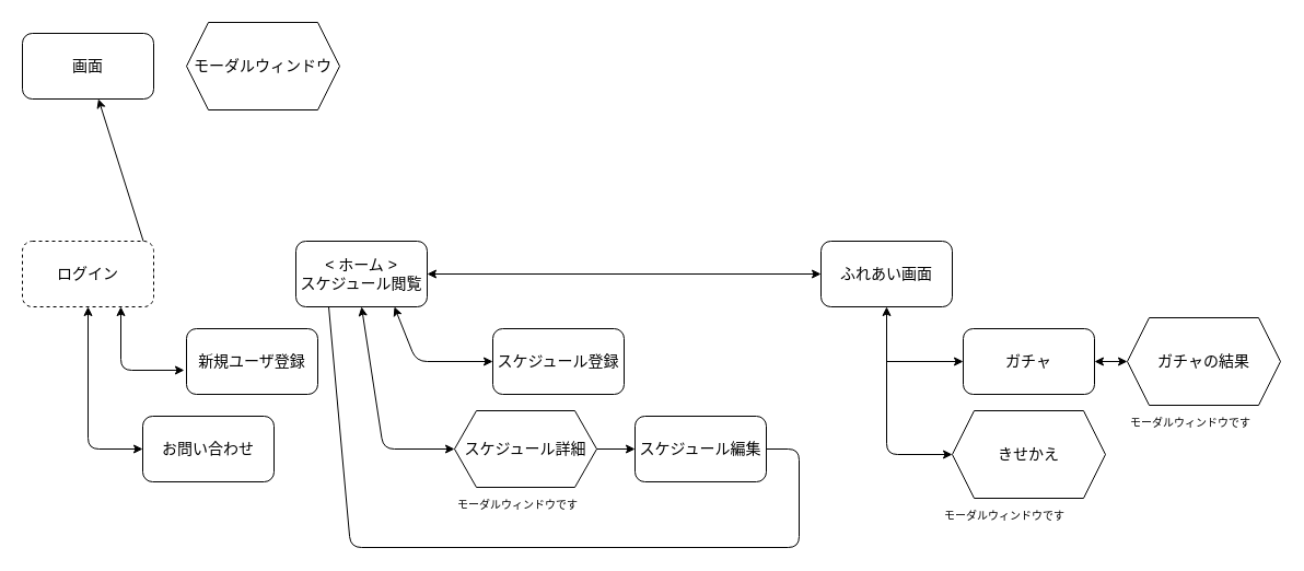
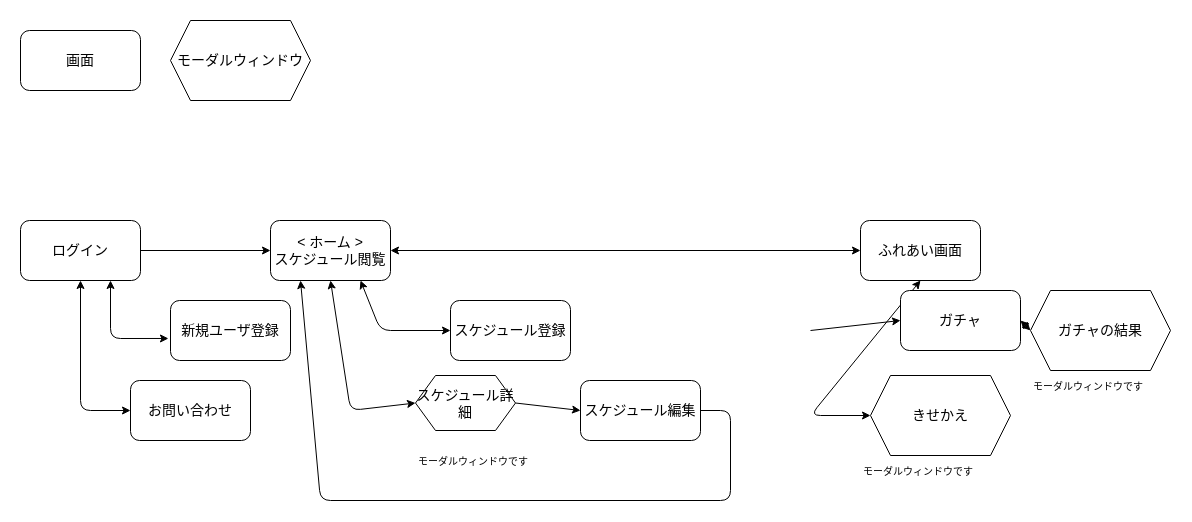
  <mxCell id="0" />
  <mxCell id="1" parent="0" />
- <mxCell id="2" style="edgeStyle=none;html=1;exitX=1;exitY=0.5;exitDx=0;exitDy=0;fontSize=14;startArrow=none;startFill=0;endArrow=classic;endFill=1;" parent="1" source="5" target="6" edge="1"><mxGeometry relative="1" as="geometry" /></mxCell>
+ <mxCell id="2" style="edgeStyle=none;html=1;exitX=1;exitY=0.5;exitDx=0;exitDy=0;entryX=0;entryY=0.5;entryDx=0;entryDy=0;fontSize=14;startArrow=none;startFill=0;endArrow=classic;endFill=1;" parent="1" source="5" target="10" edge="1"><mxGeometry relative="1" as="geometry" /></mxCell>
  <mxCell id="3" style="edgeStyle=none;html=1;exitX=0.75;exitY=1;exitDx=0;exitDy=0;entryX=-0.017;entryY=0.633;entryDx=0;entryDy=0;entryPerimeter=0;fontSize=14;startArrow=classic;startFill=1;endArrow=classic;endFill=1;" parent="1" source="5" target="14" edge="1"><mxGeometry relative="1" as="geometry"><Array as="points"><mxPoint x="110" y="338" /></Array></mxGeometry></mxCell>
  <mxCell id="4" style="edgeStyle=none;html=1;exitX=0.5;exitY=1;exitDx=0;exitDy=0;entryX=0;entryY=0.5;entryDx=0;entryDy=0;fontSize=14;startArrow=classic;startFill=1;endArrow=classic;endFill=1;" parent="1" source="5" target="22" edge="1"><mxGeometry relative="1" as="geometry"><Array as="points"><mxPoint x="80" y="410" /></Array></mxGeometry></mxCell>
- <mxCell id="5" value="&lt;font style=&quot;font-size: 14px;&quot;&gt;ログイン&lt;br&gt;&lt;/font&gt;" style="rounded=1;whiteSpace=wrap;html=1;fontSize=14;dashed=1;" parent="1" vertex="1"><mxGeometry x="20" y="220" width="120" height="60" as="geometry" /></mxCell>
+ <mxCell id="5" value="&lt;font style=&quot;font-size: 14px;&quot;&gt;ログイン&lt;br&gt;&lt;/font&gt;" style="rounded=1;whiteSpace=wrap;html=1;fontSize=14;" parent="1" vertex="1"><mxGeometry x="20" y="220" width="120" height="60" as="geometry" /></mxCell>
  <mxCell id="6" value="&lt;font style=&quot;font-size: 14px;&quot;&gt;画面&lt;/font&gt;" style="rounded=1;whiteSpace=wrap;html=1;fontSize=14;" parent="1" vertex="1"><mxGeometry x="20" y="30" width="120" height="60" as="geometry" /></mxCell>
  <mxCell id="7" style="edgeStyle=none;html=1;exitX=0.75;exitY=1;exitDx=0;exitDy=0;fontSize=14;startArrow=classic;startFill=1;endArrow=classic;endFill=1;entryX=0;entryY=0.5;entryDx=0;entryDy=0;" parent="1" source="10" target="13" edge="1"><mxGeometry relative="1" as="geometry"><mxPoint x="400" y="350" as="targetPoint" /><Array as="points"><mxPoint x="380" y="330" /></Array></mxGeometry></mxCell>
  <mxCell id="8" style="edgeStyle=none;html=1;exitX=0.5;exitY=1;exitDx=0;exitDy=0;fontSize=14;startArrow=classic;startFill=1;endArrow=classic;endFill=1;entryX=0;entryY=0.5;entryDx=0;entryDy=0;" parent="1" source="10" target="24" edge="1"><mxGeometry relative="1" as="geometry"><mxPoint x="390" y="460" as="targetPoint" /><Array as="points"><mxPoint x="350" y="410" /></Array></mxGeometry></mxCell>
  <mxCell id="9" style="edgeStyle=none;html=1;exitX=1;exitY=0.5;exitDx=0;exitDy=0;entryX=0;entryY=0.5;entryDx=0;entryDy=0;fontSize=14;startArrow=classic;startFill=1;endArrow=classic;endFill=1;" parent="1" source="10" target="16" edge="1"><mxGeometry relative="1" as="geometry" /></mxCell>
  <mxCell id="10" value="&amp;lt; ホーム &amp;gt;&lt;br&gt;スケジュール閲覧" style="rounded=1;whiteSpace=wrap;html=1;fontSize=14;" parent="1" vertex="1"><mxGeometry x="270" y="220" width="120" height="60" as="geometry" /></mxCell>
- <mxCell id="11" style="edgeStyle=none;html=1;exitX=1;exitY=0.5;exitDx=0;exitDy=0;entryX=0.25;entryY=1;entryDx=0;entryDy=0;fontSize=14;startArrow=none;startFill=0;endArrow=none;endFill=1;" parent="1" source="12" target="10" edge="1"><mxGeometry relative="1" as="geometry"><Array as="points"><mxPoint x="730" y="410" /><mxPoint x="730" y="500" /><mxPoint x="320" y="500" /></Array></mxGeometry></mxCell>
+ <mxCell id="11" style="edgeStyle=none;html=1;exitX=1;exitY=0.5;exitDx=0;exitDy=0;entryX=0.25;entryY=1;entryDx=0;entryDy=0;fontSize=14;startArrow=none;startFill=0;endArrow=classic;endFill=1;" parent="1" source="12" target="10" edge="1"><mxGeometry relative="1" as="geometry"><Array as="points"><mxPoint x="730" y="410" /><mxPoint x="730" y="500" /><mxPoint x="320" y="500" /></Array></mxGeometry></mxCell>
  <mxCell id="12" value="&lt;font style=&quot;font-size: 14px;&quot;&gt;スケジュール編集&lt;/font&gt;" style="rounded=1;whiteSpace=wrap;html=1;fontSize=14;" parent="1" vertex="1"><mxGeometry x="580" y="380" width="120" height="60" as="geometry" /></mxCell>
  <mxCell id="13" value="&lt;font style=&quot;font-size: 14px;&quot;&gt;スケジュール登録&lt;/font&gt;" style="rounded=1;whiteSpace=wrap;html=1;fontSize=14;" parent="1" vertex="1"><mxGeometry x="450" y="300" width="120" height="60" as="geometry" /></mxCell>
  <mxCell id="14" value="&lt;font style=&quot;font-size: 14px;&quot;&gt;新規ユーザ登録&lt;/font&gt;" style="rounded=1;whiteSpace=wrap;html=1;fontSize=14;" parent="1" vertex="1"><mxGeometry x="170" y="300" width="120" height="60" as="geometry" /></mxCell>
  <mxCell id="15" style="edgeStyle=none;html=1;exitX=0.5;exitY=1;exitDx=0;exitDy=0;entryX=0;entryY=0.5;entryDx=0;entryDy=0;startArrow=classic;startFill=1;" parent="1" source="16" target="25" edge="1"><mxGeometry relative="1" as="geometry"><mxPoint x="880" y="415" as="targetPoint" /><Array as="points"><mxPoint x="810" y="415" /></Array></mxGeometry></mxCell>
- <mxCell id="16" value="ふれあい画面" style="rounded=1;whiteSpace=wrap;html=1;fontSize=14;" parent="1" vertex="1"><mxGeometry x="750" y="220" width="120" height="60" as="geometry" /></mxCell>
+ <mxCell id="16" value="ふれあい画面" style="rounded=1;whiteSpace=wrap;html=1;fontSize=14;" parent="1" vertex="1"><mxGeometry x="860" y="220" width="120" height="60" as="geometry" /></mxCell>
  <mxCell id="17" value="モーダルウィンドウ&lt;br&gt;" style="shape=hexagon;perimeter=hexagonPerimeter2;whiteSpace=wrap;html=1;fixedSize=1;fontSize=14;" parent="1" vertex="1"><mxGeometry x="170" y="20" width="140" height="80" as="geometry" /></mxCell>
  <mxCell id="18" style="edgeStyle=none;html=1;exitX=0;exitY=0.5;exitDx=0;exitDy=0;endArrow=none;endFill=0;startArrow=classic;startFill=1;" parent="1" source="20" edge="1"><mxGeometry relative="1" as="geometry"><mxPoint x="810" y="330" as="targetPoint" /></mxGeometry></mxCell>
  <mxCell id="19" style="edgeStyle=none;html=1;exitX=1;exitY=0.5;exitDx=0;exitDy=0;entryX=0;entryY=0.5;entryDx=0;entryDy=0;startArrow=classic;startFill=1;endArrow=classic;endFill=1;" parent="1" source="20" target="26" edge="1"><mxGeometry relative="1" as="geometry" /></mxCell>
- <mxCell id="20" value="&lt;span style=&quot;font-size: 14px;&quot;&gt;ガチャ&lt;/span&gt;" style="rounded=1;whiteSpace=wrap;html=1;fontSize=14;" parent="1" vertex="1"><mxGeometry x="880" y="300" width="120" height="60" as="geometry" /></mxCell>
+ <mxCell id="20" value="&lt;span style=&quot;font-size: 14px;&quot;&gt;ガチャ&lt;/span&gt;" style="rounded=1;whiteSpace=wrap;html=1;fontSize=14;" parent="1" vertex="1"><mxGeometry x="900" y="290" width="120" height="60" as="geometry" /></mxCell>
  <mxCell id="21" value="&lt;font style=&quot;font-size: 10px;&quot;&gt;モーダルウィンドウです&lt;/font&gt;" style="text;html=1;strokeColor=none;fillColor=none;align=center;verticalAlign=middle;whiteSpace=wrap;rounded=0;fontSize=14;" parent="1" vertex="1"><mxGeometry x="415" y="445" width="116" height="30" as="geometry" /></mxCell>
  <mxCell id="22" value="&lt;font style=&quot;font-size: 14px;&quot;&gt;お問い合わせ&lt;br&gt;&lt;/font&gt;" style="rounded=1;whiteSpace=wrap;html=1;fontSize=14;" parent="1" vertex="1"><mxGeometry x="130" y="380" width="120" height="60" as="geometry" /></mxCell>
  <mxCell id="23" style="edgeStyle=none;html=1;exitX=1;exitY=0.5;exitDx=0;exitDy=0;entryX=0;entryY=0.5;entryDx=0;entryDy=0;startArrow=none;startFill=0;endArrow=classic;endFill=1;" parent="1" source="24" target="12" edge="1"><mxGeometry relative="1" as="geometry" /></mxCell>
- <mxCell id="24" value="スケジュール詳細" style="shape=hexagon;perimeter=hexagonPerimeter2;whiteSpace=wrap;html=1;fixedSize=1;fontSize=14;" parent="1" vertex="1"><mxGeometry x="415" y="375" width="130" height="70" as="geometry" /></mxCell>
+ <mxCell id="24" value="スケジュール詳細" style="shape=hexagon;perimeter=hexagonPerimeter2;whiteSpace=wrap;html=1;fixedSize=1;fontSize=14;" parent="1" vertex="1"><mxGeometry x="415" y="375" width="100" height="55" as="geometry" /></mxCell>
  <mxCell id="25" value="きせかえ" style="shape=hexagon;perimeter=hexagonPerimeter2;whiteSpace=wrap;html=1;fixedSize=1;fontSize=14;" parent="1" vertex="1"><mxGeometry x="870" y="375" width="140" height="80" as="geometry" /></mxCell>
  <mxCell id="26" value="ガチャの結果" style="shape=hexagon;perimeter=hexagonPerimeter2;whiteSpace=wrap;html=1;fixedSize=1;fontSize=14;" parent="1" vertex="1"><mxGeometry x="1030" y="290" width="140" height="80" as="geometry" /></mxCell>
  <mxCell id="27" value="&lt;font style=&quot;font-size: 10px;&quot;&gt;モーダルウィンドウです&lt;/font&gt;" style="text;html=1;strokeColor=none;fillColor=none;align=center;verticalAlign=middle;whiteSpace=wrap;rounded=0;fontSize=14;" parent="1" vertex="1"><mxGeometry x="860" y="455" width="116" height="30" as="geometry" /></mxCell>
  <mxCell id="28" value="&lt;font style=&quot;font-size: 10px;&quot;&gt;モーダルウィンドウです&lt;/font&gt;" style="text;html=1;strokeColor=none;fillColor=none;align=center;verticalAlign=middle;whiteSpace=wrap;rounded=0;fontSize=14;" parent="1" vertex="1"><mxGeometry x="1030" y="370" width="116" height="30" as="geometry" /></mxCell>
